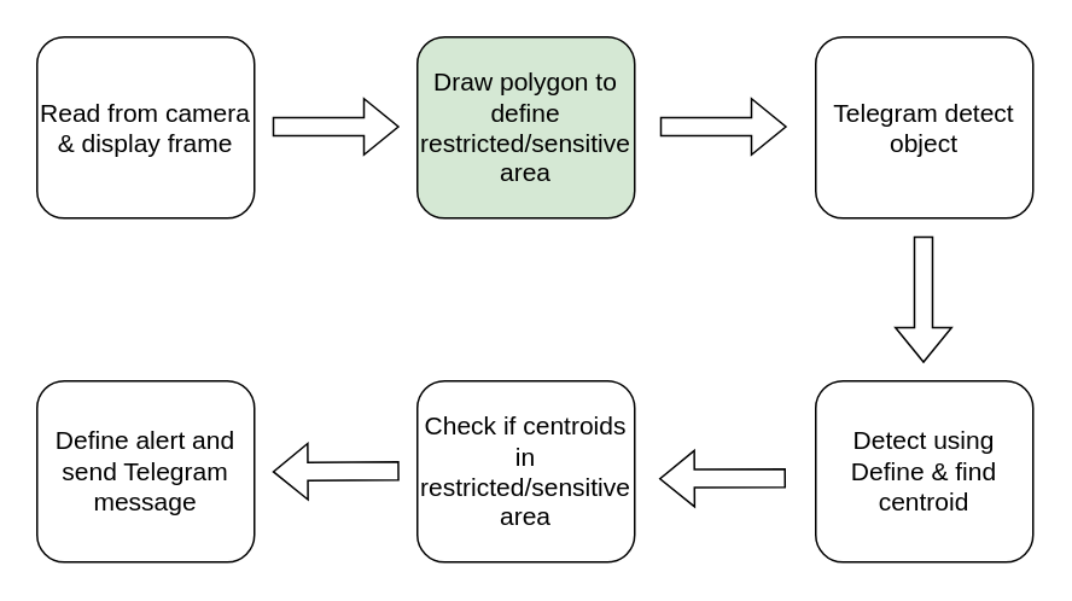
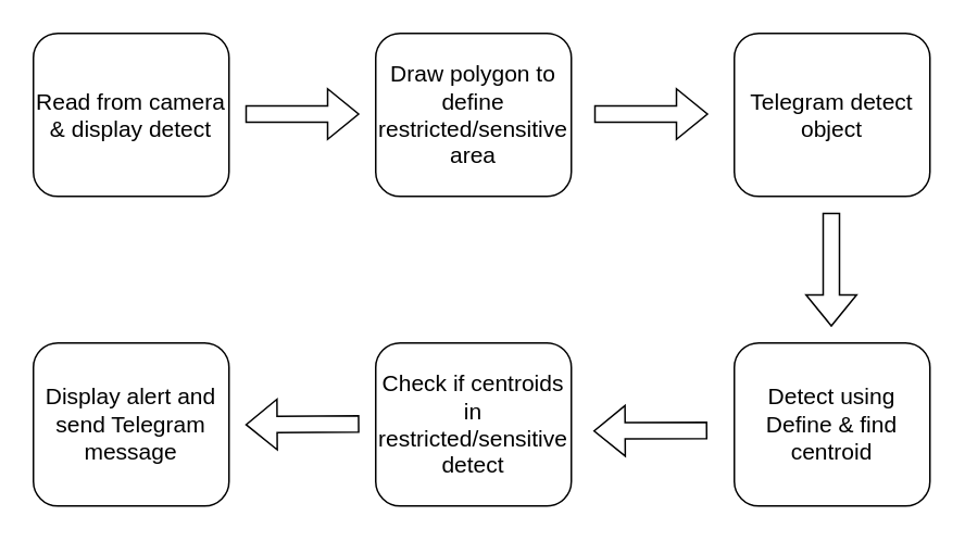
  <mxCell id="0" />
  <mxCell id="1" parent="0" />
- <mxCell id="2" value="&lt;font style=&quot;font-size: 14px;&quot;&gt;Read from camera &amp;amp; display frame&lt;/font&gt;" style="rounded=1;whiteSpace=wrap;html=1;" vertex="1" parent="1"><mxGeometry x="20" y="20" width="120" height="100" as="geometry" /></mxCell>
+ <mxCell id="2" value="&lt;font style=&quot;font-size: 14px;&quot;&gt;Read from camera &amp;amp; display detect&lt;/font&gt;" style="rounded=1;whiteSpace=wrap;html=1;" vertex="1" parent="1"><mxGeometry x="20" y="20" width="120" height="100" as="geometry" /></mxCell>
  <mxCell id="3" value="" style="shape=flexArrow;endArrow=classic;html=1;rounded=0;" edge="1" parent="1"><mxGeometry width="50" height="50" relative="1" as="geometry"><mxPoint x="150" y="69.5" as="sourcePoint" /><mxPoint x="220" y="69.5" as="targetPoint" /></mxGeometry></mxCell>
- <mxCell id="4" value="&lt;font style=&quot;font-size: 14px;&quot;&gt;Draw polygon to define restricted/sensitive area&lt;/font&gt;" style="rounded=1;whiteSpace=wrap;html=1;fillColor=#d5e8d4;" vertex="1" parent="1"><mxGeometry x="230" y="20" width="120" height="100" as="geometry" /></mxCell>
+ <mxCell id="4" value="&lt;font style=&quot;font-size: 14px;&quot;&gt;Draw polygon to define restricted/sensitive area&lt;/font&gt;" style="rounded=1;whiteSpace=wrap;html=1;" vertex="1" parent="1"><mxGeometry x="230" y="20" width="120" height="100" as="geometry" /></mxCell>
  <mxCell id="5" value="" style="shape=flexArrow;endArrow=classic;html=1;rounded=0;" edge="1" parent="1"><mxGeometry width="50" height="50" relative="1" as="geometry"><mxPoint x="364" y="69.5" as="sourcePoint" /><mxPoint x="434" y="69.5" as="targetPoint" /></mxGeometry></mxCell>
  <mxCell id="6" value="&lt;font style=&quot;font-size: 14px;&quot;&gt;Telegram detect object&lt;/font&gt;" style="rounded=1;whiteSpace=wrap;html=1;" vertex="1" parent="1"><mxGeometry x="450" y="20" width="120" height="100" as="geometry" /></mxCell>
  <mxCell id="7" value="" style="shape=flexArrow;endArrow=classic;html=1;rounded=0;" edge="1" parent="1"><mxGeometry width="50" height="50" relative="1" as="geometry"><mxPoint x="509.5" y="130" as="sourcePoint" /><mxPoint x="509.5" y="200" as="targetPoint" /></mxGeometry></mxCell>
  <mxCell id="8" value="&lt;font style=&quot;font-size: 14px;&quot;&gt;Detect using Define &amp;amp; find centroid&lt;/font&gt;" style="rounded=1;whiteSpace=wrap;html=1;" vertex="1" parent="1"><mxGeometry x="450" y="210" width="120" height="100" as="geometry" /></mxCell>
- <mxCell id="9" value="&lt;font style=&quot;font-size: 14px;&quot;&gt;Check if centroids in restricted/sensitive area&lt;/font&gt;" style="rounded=1;whiteSpace=wrap;html=1;" vertex="1" parent="1"><mxGeometry x="230" y="210" width="120" height="100" as="geometry" /></mxCell>
- <mxCell id="10" value="&lt;font style=&quot;font-size: 14px;&quot;&gt;Define alert and send Telegram message&lt;/font&gt;" style="rounded=1;whiteSpace=wrap;html=1;" vertex="1" parent="1"><mxGeometry x="20" y="210" width="120" height="100" as="geometry" /></mxCell>
+ <mxCell id="9" value="&lt;font style=&quot;font-size: 14px;&quot;&gt;Check if centroids in restricted/sensitive detect&lt;/font&gt;" style="rounded=1;whiteSpace=wrap;html=1;" vertex="1" parent="1"><mxGeometry x="230" y="210" width="120" height="100" as="geometry" /></mxCell>
+ <mxCell id="10" value="&lt;font style=&quot;font-size: 14px;&quot;&gt;Display alert and send Telegram message&lt;/font&gt;" style="rounded=1;whiteSpace=wrap;html=1;" vertex="1" parent="1"><mxGeometry x="20" y="210" width="120" height="100" as="geometry" /></mxCell>
  <mxCell id="11" value="" style="shape=flexArrow;endArrow=classic;html=1;rounded=0;" edge="1" parent="1"><mxGeometry width="50" height="50" relative="1" as="geometry"><mxPoint x="433.5" y="263.63" as="sourcePoint" /><mxPoint x="363.5" y="264" as="targetPoint" /></mxGeometry></mxCell>
  <mxCell id="12" value="" style="shape=flexArrow;endArrow=classic;html=1;rounded=0;" edge="1" parent="1"><mxGeometry width="50" height="50" relative="1" as="geometry"><mxPoint x="220" y="259.71" as="sourcePoint" /><mxPoint x="150" y="260.08" as="targetPoint" /></mxGeometry></mxCell>
